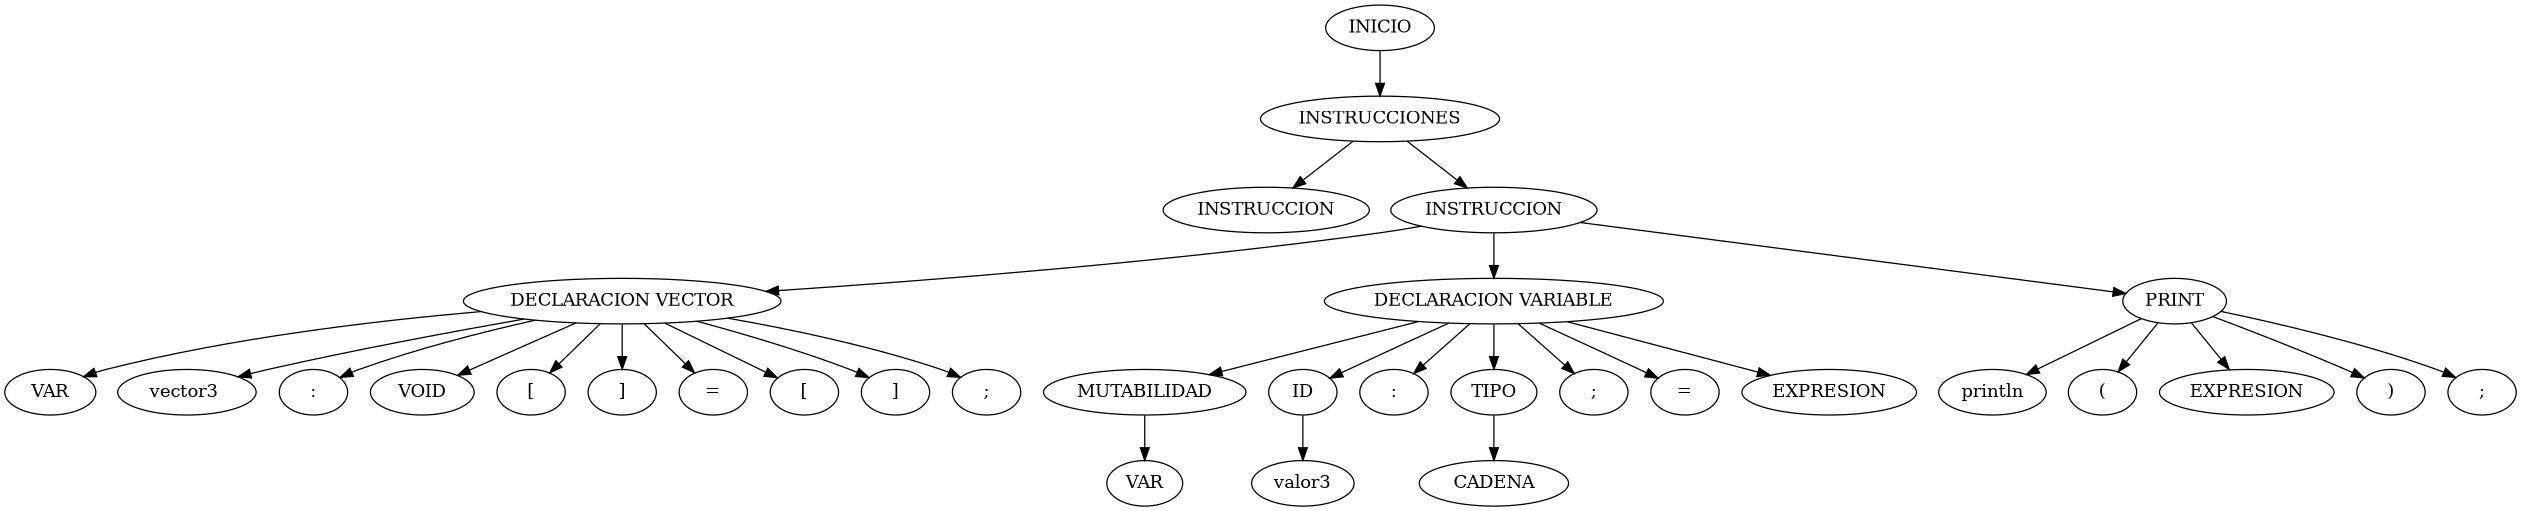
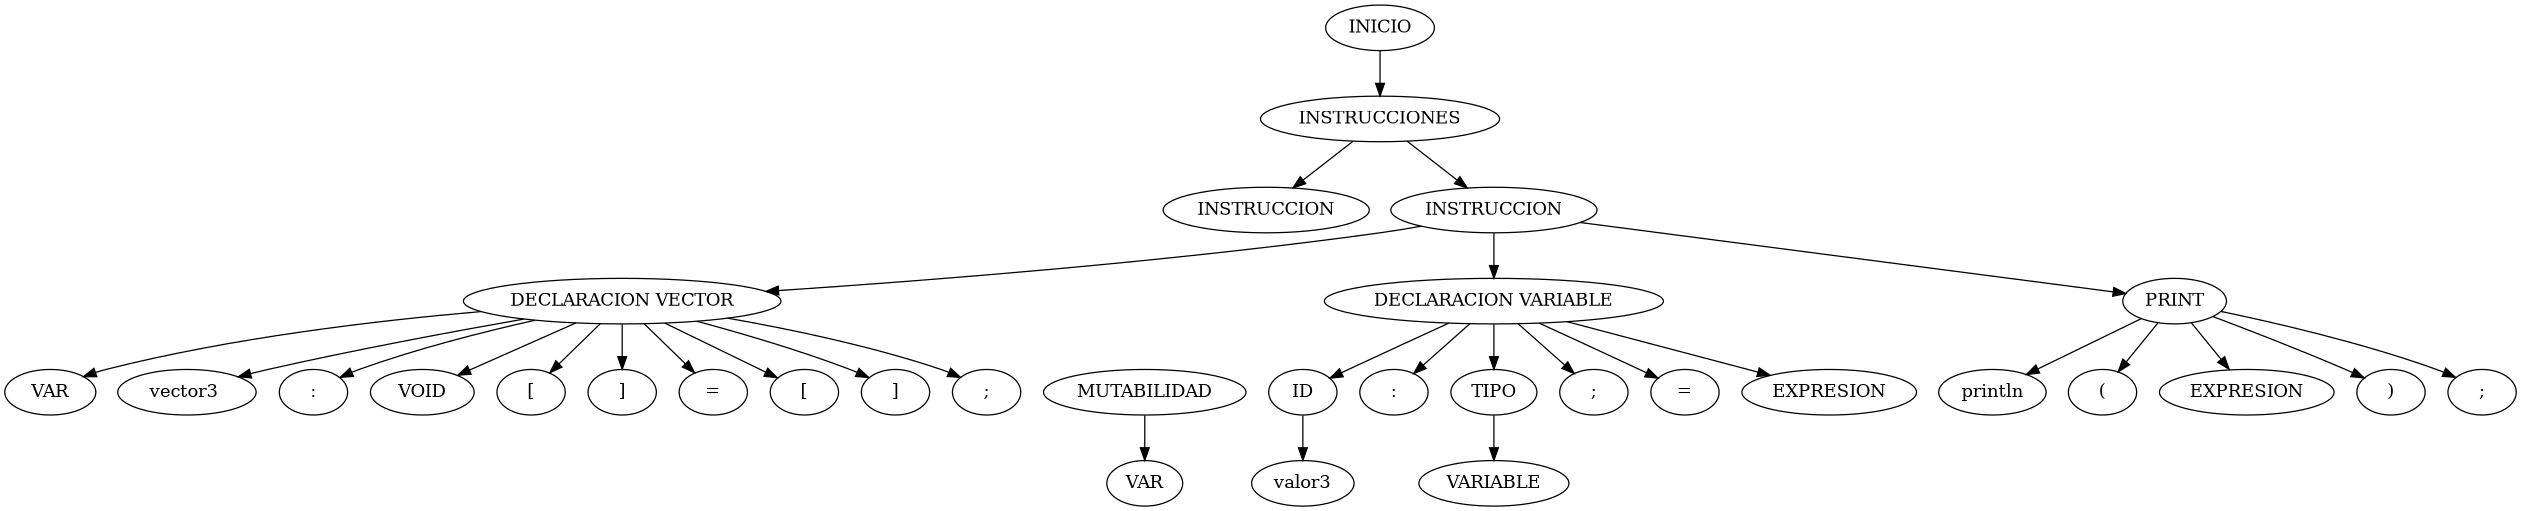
  digraph {
    n1 [label=INICIO]
    n2 [label=INSTRUCCIONES]
    n3 [label=INSTRUCCION]
    n4 [label=INSTRUCCION]
    n5 [label="DECLARACION VECTOR"]
    n6 [label="DECLARACION VARIABLE"]
    n7 [label=PRINT]
    n8 [label=" VAR "]
    n9 [label=" vector3  "]
    n10 [label=" : "]
    n11 [label=" VOID "]
    n12 [label=" [ "]
    n13 [label=" ] "]
    n14 [label=" = "]
    n15 [label=" [ "]
    n16 [label=" ] "]
    n17 [label=" ; "]
    n18 [label=MUTABILIDAD]
    n19 [label=ID]
    n20 [label=":"]
    n21 [label=TIPO]
    n22 [label=";"]
    n23 [label="="]
    n24 [label=EXPRESION]
    n25 [label=println]
    n26 [label="("]
    n27 [label=EXPRESION]
    n28 [label=")"]
    n29 [label=";"]
    n30 [label=VAR]
    n31 [label=valor3]
-   n32 [label=CADENA]
+   n32 [label=VARIABLE]
    n1 -> n2
    n2 -> n3
    n2 -> n4
    n4 -> n5
    n4 -> n6
    n4 -> n7
    n5 -> n8
    n5 -> n9
    n5 -> n10
    n5 -> n11
    n5 -> n12
    n5 -> n13
    n5 -> n14
    n5 -> n15
    n5 -> n16
    n5 -> n17
-   n6 -> n18
    n6 -> n19
    n6 -> n20
    n6 -> n21
    n6 -> n22
    n6 -> n23
    n6 -> n24
    n7 -> n25
    n7 -> n26
    n7 -> n27
    n7 -> n28
    n7 -> n29
    n18 -> n30
    n19 -> n31
    n21 -> n32
  }
